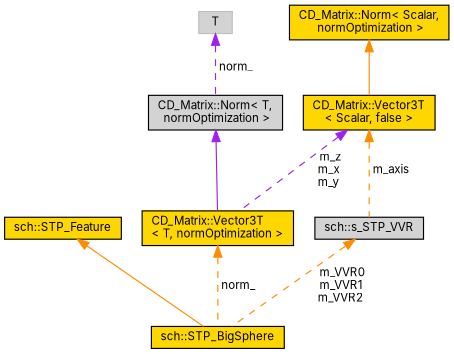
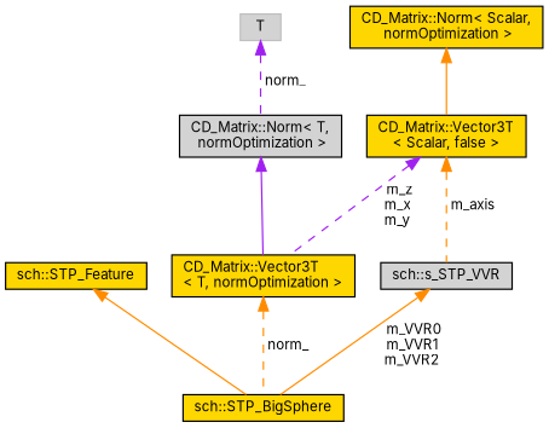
  digraph {
    fontname=Inter
    node [color=black fillcolor=gold fontname=Inter fontsize=10 shape=record style=filled]
    edge [color=darkorange dir=back fontname=Inter fontsize=10 labelfontname=Helvetica labelfontsize=10 style=dashed]
    n1 [fontcolor=black height=0.2 label="sch::STP_BigSphere" width=0.4]
    n2 [height=0.2 label="sch::STP_Feature" width=0.4]
    n3 [fillcolor=lightgrey height=0.2 label="sch::s_STP_VVR" width=0.4]
    n4 [height=0.2 label="CD_Matrix::Vector3T\l\< Scalar, false \>" width=0.4]
    n5 [height=0.2 label="CD_Matrix::Vector3T\l\< T, normOptimization \>" width=0.4]
    n6 [height=0.2 label="CD_Matrix::Norm\< Scalar,\l normOptimization \>" width=0.4]
    n7 [fillcolor=lightgrey height=0.2 label="CD_Matrix::Norm\< T,\l normOptimization \>" width=0.4]
    n8 [color=grey75 fillcolor=lightgrey height=0.2 label=T width=0.4]
    n2 -> n1 [style=solid]
-   n3 -> n1 [label=" m_VVR0\nm_VVR1\nm_VVR2"]
+   n3 -> n1 [label=" m_VVR0\nm_VVR1\nm_VVR2" style=solid]
    n4 -> n3 [label=" m_axis"]
    n4 -> n5 [color=purple label=" m_z\nm_x\nm_y"]
    n5 -> n1 [label=" norm_"]
    n6 -> n4 [style=solid]
    n7 -> n5 [color=purple style=solid]
    n8 -> n7 [color=purple label=" norm_"]
  }
